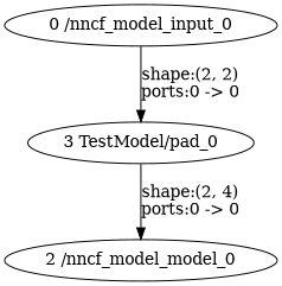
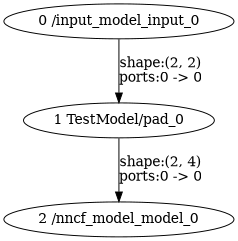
  strict digraph {
    edge [style=solid]
-   "0 /nncf_model_input_0" [type=nncf_model_input]
-   "1 TestModel/pad_0" [type=pad label="3 TestModel/pad_0"]
+   "0 /nncf_model_input_0" [type=nncf_model_input label="0 /input_model_input_0"]
+   "1 TestModel/pad_0" [type=pad]
    n3 [label="2 /nncf_model_model_0" type=nncf_model_output]
    "0 /nncf_model_input_0" -> "1 TestModel/pad_0" [label="shape:(2, 2)\nports:0 -> 0"]
    "1 TestModel/pad_0" -> n3 [label="shape:(2, 4)\nports:0 -> 0"]
  }
